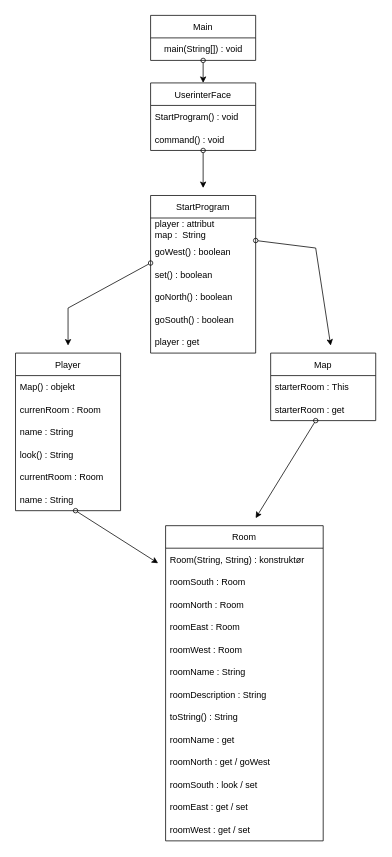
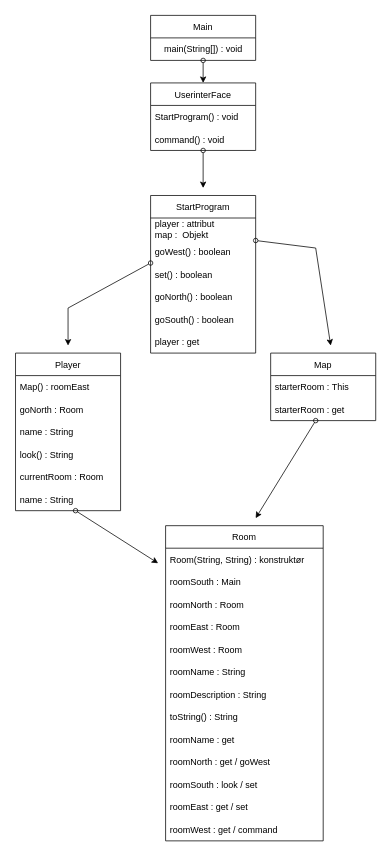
  <mxCell id="0" />
  <mxCell id="1" parent="0" />
  <mxCell id="2" value="Main" style="swimlane;fontStyle=0;childLayout=stackLayout;horizontal=1;startSize=30;horizontalStack=0;resizeParent=1;resizeParentMax=0;resizeLast=0;collapsible=1;marginBottom=0;" vertex="1" parent="1"><mxGeometry x="200" y="20" width="140" height="60" as="geometry" /></mxCell>
  <mxCell id="3" value="main(String[]) : void" style="text;html=1;align=center;verticalAlign=middle;resizable=0;points=[];autosize=1;strokeColor=none;fillColor=none;" vertex="1" parent="2"><mxGeometry y="30" width="140" height="30" as="geometry" /></mxCell>
  <mxCell id="4" value="UserinterFace" style="swimlane;fontStyle=0;childLayout=stackLayout;horizontal=1;startSize=30;horizontalStack=0;resizeParent=1;resizeParentMax=0;resizeLast=0;collapsible=1;marginBottom=0;" vertex="1" parent="1"><mxGeometry x="200" y="110" width="140" height="90" as="geometry" /></mxCell>
  <mxCell id="5" value="StartProgram() : void" style="text;strokeColor=none;fillColor=none;align=left;verticalAlign=middle;spacingLeft=4;spacingRight=4;overflow=hidden;points=[[0,0.5],[1,0.5]];portConstraint=eastwest;rotatable=0;" vertex="1" parent="4"><mxGeometry y="30" width="140" height="30" as="geometry" /></mxCell>
  <mxCell id="6" value="command() : void" style="text;strokeColor=none;fillColor=none;align=left;verticalAlign=middle;spacingLeft=4;spacingRight=4;overflow=hidden;points=[[0,0.5],[1,0.5]];portConstraint=eastwest;rotatable=0;" vertex="1" parent="4"><mxGeometry y="60" width="140" height="30" as="geometry" /></mxCell>
  <mxCell id="7" value="" style="endArrow=classic;html=1;rounded=0;entryX=0.5;entryY=0;entryDx=0;entryDy=0;startArrow=oval;startFill=0;" edge="1" parent="1" target="4"><mxGeometry width="50" height="50" relative="1" as="geometry"><mxPoint x="270" y="80" as="sourcePoint" /><mxPoint x="300" y="80" as="targetPoint" /></mxGeometry></mxCell>
  <mxCell id="8" value="StartProgram" style="swimlane;fontStyle=0;childLayout=stackLayout;horizontal=1;startSize=30;horizontalStack=0;resizeParent=1;resizeParentMax=0;resizeLast=0;collapsible=1;marginBottom=0;" vertex="1" parent="1"><mxGeometry x="200" y="260" width="140" height="210" as="geometry" /></mxCell>
- <mxCell id="9" value="player : attribut&#10;map :  String" style="text;strokeColor=none;fillColor=none;align=left;verticalAlign=middle;spacingLeft=4;spacingRight=4;overflow=hidden;points=[[0,0.5],[1,0.5]];portConstraint=eastwest;rotatable=0;" vertex="1" parent="8"><mxGeometry y="30" width="140" height="30" as="geometry" /></mxCell>
+ <mxCell id="9" value="player : attribut&#10;map :  Objekt" style="text;strokeColor=none;fillColor=none;align=left;verticalAlign=middle;spacingLeft=4;spacingRight=4;overflow=hidden;points=[[0,0.5],[1,0.5]];portConstraint=eastwest;rotatable=0;" vertex="1" parent="8"><mxGeometry y="30" width="140" height="30" as="geometry" /></mxCell>
  <mxCell id="10" value="goWest() : boolean" style="text;strokeColor=none;fillColor=none;align=left;verticalAlign=middle;spacingLeft=4;spacingRight=4;overflow=hidden;points=[[0,0.5],[1,0.5]];portConstraint=eastwest;rotatable=0;" vertex="1" parent="8"><mxGeometry y="60" width="140" height="30" as="geometry" /></mxCell>
  <mxCell id="11" value="set() : boolean" style="text;strokeColor=none;fillColor=none;align=left;verticalAlign=middle;spacingLeft=4;spacingRight=4;overflow=hidden;points=[[0,0.5],[1,0.5]];portConstraint=eastwest;rotatable=0;" vertex="1" parent="8"><mxGeometry y="90" width="140" height="30" as="geometry" /></mxCell>
  <mxCell id="12" value="goNorth() : boolean" style="text;strokeColor=none;fillColor=none;align=left;verticalAlign=middle;spacingLeft=4;spacingRight=4;overflow=hidden;points=[[0,0.5],[1,0.5]];portConstraint=eastwest;rotatable=0;" vertex="1" parent="8"><mxGeometry y="120" width="140" height="30" as="geometry" /></mxCell>
  <mxCell id="13" value="goSouth() : boolean" style="text;strokeColor=none;fillColor=none;align=left;verticalAlign=middle;spacingLeft=4;spacingRight=4;overflow=hidden;points=[[0,0.5],[1,0.5]];portConstraint=eastwest;rotatable=0;" vertex="1" parent="8"><mxGeometry y="150" width="140" height="30" as="geometry" /></mxCell>
  <mxCell id="14" value="player : get" style="text;strokeColor=none;fillColor=none;align=left;verticalAlign=middle;spacingLeft=4;spacingRight=4;overflow=hidden;points=[[0,0.5],[1,0.5]];portConstraint=eastwest;rotatable=0;" vertex="1" parent="8"><mxGeometry y="180" width="140" height="30" as="geometry" /></mxCell>
  <mxCell id="15" value="" style="endArrow=classic;html=1;rounded=0;startArrow=oval;startFill=0;" edge="1" parent="1"><mxGeometry width="50" height="50" relative="1" as="geometry"><mxPoint x="270" y="200" as="sourcePoint" /><mxPoint x="270" y="250" as="targetPoint" /><Array as="points" /></mxGeometry></mxCell>
  <mxCell id="16" value="Map" style="swimlane;fontStyle=0;childLayout=stackLayout;horizontal=1;startSize=30;horizontalStack=0;resizeParent=1;resizeParentMax=0;resizeLast=0;collapsible=1;marginBottom=0;" vertex="1" parent="1"><mxGeometry x="360" y="470" width="140" height="90" as="geometry" /></mxCell>
  <mxCell id="17" value="starterRoom : This" style="text;strokeColor=none;fillColor=none;align=left;verticalAlign=middle;spacingLeft=4;spacingRight=4;overflow=hidden;points=[[0,0.5],[1,0.5]];portConstraint=eastwest;rotatable=0;" vertex="1" parent="16"><mxGeometry y="30" width="140" height="30" as="geometry" /></mxCell>
  <mxCell id="18" value="starterRoom : get" style="text;strokeColor=none;fillColor=none;align=left;verticalAlign=middle;spacingLeft=4;spacingRight=4;overflow=hidden;points=[[0,0.5],[1,0.5]];portConstraint=eastwest;rotatable=0;" vertex="1" parent="16"><mxGeometry y="60" width="140" height="30" as="geometry" /></mxCell>
  <mxCell id="19" value="Player" style="swimlane;fontStyle=0;childLayout=stackLayout;horizontal=1;startSize=30;horizontalStack=0;resizeParent=1;resizeParentMax=0;resizeLast=0;collapsible=1;marginBottom=0;" vertex="1" parent="1"><mxGeometry x="20" y="470" width="140" height="210" as="geometry" /></mxCell>
- <mxCell id="20" value="Map() : objekt" style="text;strokeColor=none;fillColor=none;align=left;verticalAlign=middle;spacingLeft=4;spacingRight=4;overflow=hidden;points=[[0,0.5],[1,0.5]];portConstraint=eastwest;rotatable=0;" vertex="1" parent="19"><mxGeometry y="30" width="140" height="30" as="geometry" /></mxCell>
- <mxCell id="21" value="currenRoom : Room" style="text;strokeColor=none;fillColor=none;align=left;verticalAlign=middle;spacingLeft=4;spacingRight=4;overflow=hidden;points=[[0,0.5],[1,0.5]];portConstraint=eastwest;rotatable=0;" vertex="1" parent="19"><mxGeometry y="60" width="140" height="30" as="geometry" /></mxCell>
+ <mxCell id="20" value="Map() : roomEast" style="text;strokeColor=none;fillColor=none;align=left;verticalAlign=middle;spacingLeft=4;spacingRight=4;overflow=hidden;points=[[0,0.5],[1,0.5]];portConstraint=eastwest;rotatable=0;" vertex="1" parent="19"><mxGeometry y="30" width="140" height="30" as="geometry" /></mxCell>
+ <mxCell id="21" value="goNorth : Room" style="text;strokeColor=none;fillColor=none;align=left;verticalAlign=middle;spacingLeft=4;spacingRight=4;overflow=hidden;points=[[0,0.5],[1,0.5]];portConstraint=eastwest;rotatable=0;" vertex="1" parent="19"><mxGeometry y="60" width="140" height="30" as="geometry" /></mxCell>
  <mxCell id="22" value="name : String" style="text;strokeColor=none;fillColor=none;align=left;verticalAlign=middle;spacingLeft=4;spacingRight=4;overflow=hidden;points=[[0,0.5],[1,0.5]];portConstraint=eastwest;rotatable=0;" vertex="1" parent="19"><mxGeometry y="90" width="140" height="30" as="geometry" /></mxCell>
  <mxCell id="23" value="look() : String" style="text;strokeColor=none;fillColor=none;align=left;verticalAlign=middle;spacingLeft=4;spacingRight=4;overflow=hidden;points=[[0,0.5],[1,0.5]];portConstraint=eastwest;rotatable=0;" vertex="1" parent="19"><mxGeometry y="120" width="140" height="30" as="geometry" /></mxCell>
  <mxCell id="24" value="currentRoom : Room" style="text;strokeColor=none;fillColor=none;align=left;verticalAlign=middle;spacingLeft=4;spacingRight=4;overflow=hidden;points=[[0,0.5],[1,0.5]];portConstraint=eastwest;rotatable=0;" vertex="1" parent="19"><mxGeometry y="150" width="140" height="30" as="geometry" /></mxCell>
  <mxCell id="25" value="name : String" style="text;strokeColor=none;fillColor=none;align=left;verticalAlign=middle;spacingLeft=4;spacingRight=4;overflow=hidden;points=[[0,0.5],[1,0.5]];portConstraint=eastwest;rotatable=0;" vertex="1" parent="19"><mxGeometry y="180" width="140" height="30" as="geometry" /></mxCell>
  <mxCell id="26" value="Room" style="swimlane;fontStyle=0;childLayout=stackLayout;horizontal=1;startSize=30;horizontalStack=0;resizeParent=1;resizeParentMax=0;resizeLast=0;collapsible=1;marginBottom=0;" vertex="1" parent="1"><mxGeometry x="220" y="700" width="210" height="420" as="geometry" /></mxCell>
  <mxCell id="27" value="Room(String, String) : konstruktør" style="text;strokeColor=none;fillColor=none;align=left;verticalAlign=middle;spacingLeft=4;spacingRight=4;overflow=hidden;points=[[0,0.5],[1,0.5]];portConstraint=eastwest;rotatable=0;" vertex="1" parent="26"><mxGeometry y="30" width="210" height="30" as="geometry" /></mxCell>
- <mxCell id="28" value="roomSouth : Room" style="text;strokeColor=none;fillColor=none;align=left;verticalAlign=middle;spacingLeft=4;spacingRight=4;overflow=hidden;points=[[0,0.5],[1,0.5]];portConstraint=eastwest;rotatable=0;" vertex="1" parent="26"><mxGeometry y="60" width="210" height="30" as="geometry" /></mxCell>
+ <mxCell id="28" value="roomSouth : Main" style="text;strokeColor=none;fillColor=none;align=left;verticalAlign=middle;spacingLeft=4;spacingRight=4;overflow=hidden;points=[[0,0.5],[1,0.5]];portConstraint=eastwest;rotatable=0;" vertex="1" parent="26"><mxGeometry y="60" width="210" height="30" as="geometry" /></mxCell>
  <mxCell id="29" value="roomNorth : Room" style="text;strokeColor=none;fillColor=none;align=left;verticalAlign=middle;spacingLeft=4;spacingRight=4;overflow=hidden;points=[[0,0.5],[1,0.5]];portConstraint=eastwest;rotatable=0;" vertex="1" parent="26"><mxGeometry y="90" width="210" height="30" as="geometry" /></mxCell>
  <mxCell id="30" value="roomEast : Room" style="text;strokeColor=none;fillColor=none;align=left;verticalAlign=middle;spacingLeft=4;spacingRight=4;overflow=hidden;points=[[0,0.5],[1,0.5]];portConstraint=eastwest;rotatable=0;" vertex="1" parent="26"><mxGeometry y="120" width="210" height="30" as="geometry" /></mxCell>
  <mxCell id="31" value="roomWest : Room" style="text;strokeColor=none;fillColor=none;align=left;verticalAlign=middle;spacingLeft=4;spacingRight=4;overflow=hidden;points=[[0,0.5],[1,0.5]];portConstraint=eastwest;rotatable=0;" vertex="1" parent="26"><mxGeometry y="150" width="210" height="30" as="geometry" /></mxCell>
  <mxCell id="32" value="roomName : String" style="text;strokeColor=none;fillColor=none;align=left;verticalAlign=middle;spacingLeft=4;spacingRight=4;overflow=hidden;points=[[0,0.5],[1,0.5]];portConstraint=eastwest;rotatable=0;" vertex="1" parent="26"><mxGeometry y="180" width="210" height="30" as="geometry" /></mxCell>
  <mxCell id="33" value="roomDescription : String" style="text;strokeColor=none;fillColor=none;align=left;verticalAlign=middle;spacingLeft=4;spacingRight=4;overflow=hidden;points=[[0,0.5],[1,0.5]];portConstraint=eastwest;rotatable=0;" vertex="1" parent="26"><mxGeometry y="210" width="210" height="30" as="geometry" /></mxCell>
  <mxCell id="34" value="toString() : String" style="text;strokeColor=none;fillColor=none;align=left;verticalAlign=middle;spacingLeft=4;spacingRight=4;overflow=hidden;points=[[0,0.5],[1,0.5]];portConstraint=eastwest;rotatable=0;" vertex="1" parent="26"><mxGeometry y="240" width="210" height="30" as="geometry" /></mxCell>
  <mxCell id="35" value="roomName : get" style="text;strokeColor=none;fillColor=none;align=left;verticalAlign=middle;spacingLeft=4;spacingRight=4;overflow=hidden;points=[[0,0.5],[1,0.5]];portConstraint=eastwest;rotatable=0;" vertex="1" parent="26"><mxGeometry y="270" width="210" height="30" as="geometry" /></mxCell>
  <mxCell id="36" value="roomNorth : get / goWest" style="text;strokeColor=none;fillColor=none;align=left;verticalAlign=middle;spacingLeft=4;spacingRight=4;overflow=hidden;points=[[0,0.5],[1,0.5]];portConstraint=eastwest;rotatable=0;" vertex="1" parent="26"><mxGeometry y="300" width="210" height="30" as="geometry" /></mxCell>
  <mxCell id="37" value="roomSouth : look / set" style="text;strokeColor=none;fillColor=none;align=left;verticalAlign=middle;spacingLeft=4;spacingRight=4;overflow=hidden;points=[[0,0.5],[1,0.5]];portConstraint=eastwest;rotatable=0;" vertex="1" parent="26"><mxGeometry y="330" width="210" height="30" as="geometry" /></mxCell>
  <mxCell id="38" value="roomEast : get / set" style="text;strokeColor=none;fillColor=none;align=left;verticalAlign=middle;spacingLeft=4;spacingRight=4;overflow=hidden;points=[[0,0.5],[1,0.5]];portConstraint=eastwest;rotatable=0;" vertex="1" parent="26"><mxGeometry y="360" width="210" height="30" as="geometry" /></mxCell>
- <mxCell id="39" value="roomWest : get / set" style="text;strokeColor=none;fillColor=none;align=left;verticalAlign=middle;spacingLeft=4;spacingRight=4;overflow=hidden;points=[[0,0.5],[1,0.5]];portConstraint=eastwest;rotatable=0;" vertex="1" parent="26"><mxGeometry y="390" width="210" height="30" as="geometry" /></mxCell>
+ <mxCell id="39" value="roomWest : get / command" style="text;strokeColor=none;fillColor=none;align=left;verticalAlign=middle;spacingLeft=4;spacingRight=4;overflow=hidden;points=[[0,0.5],[1,0.5]];portConstraint=eastwest;rotatable=0;" vertex="1" parent="26"><mxGeometry y="390" width="210" height="30" as="geometry" /></mxCell>
  <mxCell id="40" value="" style="endArrow=classic;html=1;rounded=0;startArrow=oval;startFill=0;exitX=1;exitY=0;exitDx=0;exitDy=0;exitPerimeter=0;" edge="1" parent="1" source="10"><mxGeometry width="50" height="50" relative="1" as="geometry"><mxPoint x="360" y="320" as="sourcePoint" /><mxPoint x="440" y="460" as="targetPoint" /><Array as="points"><mxPoint x="420" y="330" /></Array></mxGeometry></mxCell>
  <mxCell id="41" value="" style="endArrow=classic;html=1;rounded=0;startArrow=oval;startFill=0;" edge="1" parent="1"><mxGeometry width="50" height="50" relative="1" as="geometry"><mxPoint x="200" y="350" as="sourcePoint" /><mxPoint x="90" y="460" as="targetPoint" /><Array as="points"><mxPoint x="90" y="410" /></Array></mxGeometry></mxCell>
  <mxCell id="42" value="" style="endArrow=classic;html=1;rounded=0;startArrow=oval;startFill=0;" edge="1" parent="1"><mxGeometry width="50" height="50" relative="1" as="geometry"><mxPoint x="420" y="560" as="sourcePoint" /><mxPoint x="340" y="690" as="targetPoint" /><Array as="points" /></mxGeometry></mxCell>
  <mxCell id="43" value="" style="endArrow=classic;html=1;rounded=0;startArrow=oval;startFill=0;" edge="1" parent="1"><mxGeometry width="50" height="50" relative="1" as="geometry"><mxPoint x="100" y="680" as="sourcePoint" /><mxPoint x="210" y="750" as="targetPoint" /><Array as="points" /></mxGeometry></mxCell>
